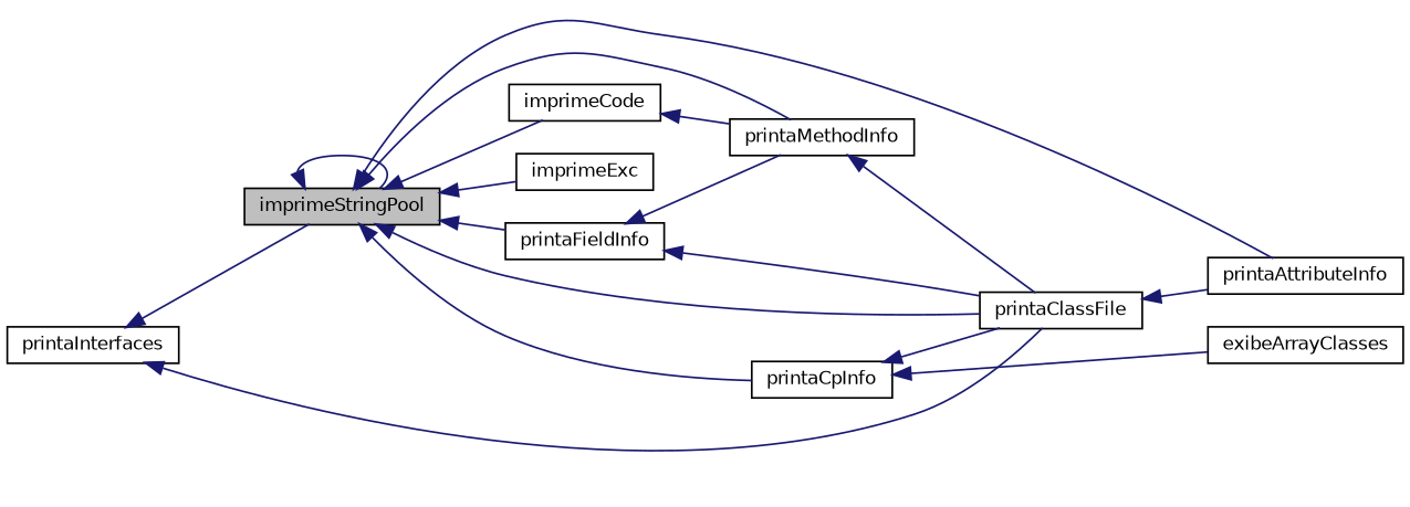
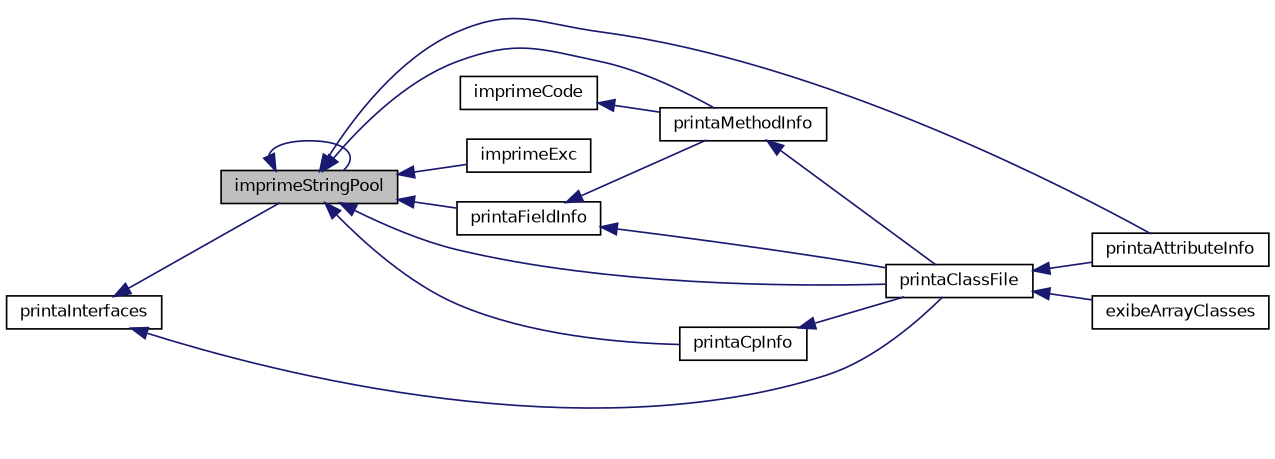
  digraph {
    rankdir=LR
    node [color=black fillcolor=white fontname=Helvetica fontsize=10 shape=record style=filled]
    edge [color=midnightblue dir=back fontname=Helvetica fontsize=10 labelfontname=Helvetica labelfontsize=10 style=solid]
    n1 [fillcolor=grey75 fontcolor=black height=0.2 label=imprimeStringPool width=0.4]
    n2 [height=0.2 label=printaClassFile width=0.4]
    n3 [height=0.2 label=printaCpInfo width=0.4]
    n4 [height=0.2 label=printaFieldInfo width=0.4]
    n5 [height=0.2 label=printaMethodInfo width=0.4]
    n6 [height=0.2 label=printaAttributeInfo width=0.4]
    n7 [height=0.2 label=imprimeCode width=0.4]
    n8 [height=0.2 label=imprimeExc width=0.4]
    n9 [height=0.2 label=exibeArrayClasses width=0.4]
    n10 [height=0.2 label=printaInterfaces width=0.4]
    n1 -> n1
    n1 -> n2
    n1 -> n3
    n1 -> n4
    n1 -> n5
    n1 -> n6
-   n1 -> n7
    n1 -> n8
    n2 -> n6
-   n3 -> n9
+   n2 -> n9
    n3 -> n2
    n4 -> n2
    n4 -> n5
    n5 -> n2
    n7 -> n5
    n10 -> n1
    n10 -> n2
  }
